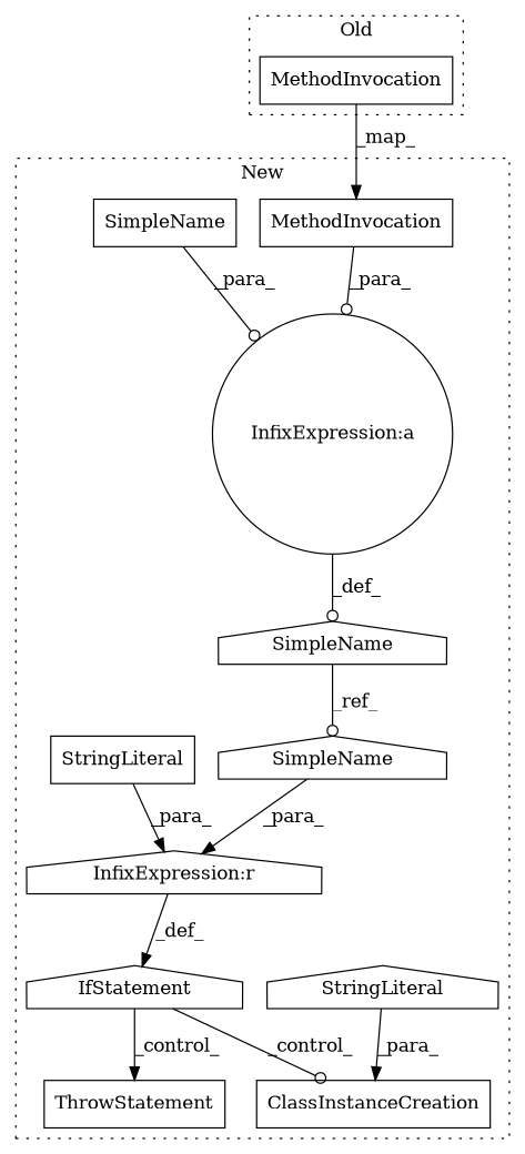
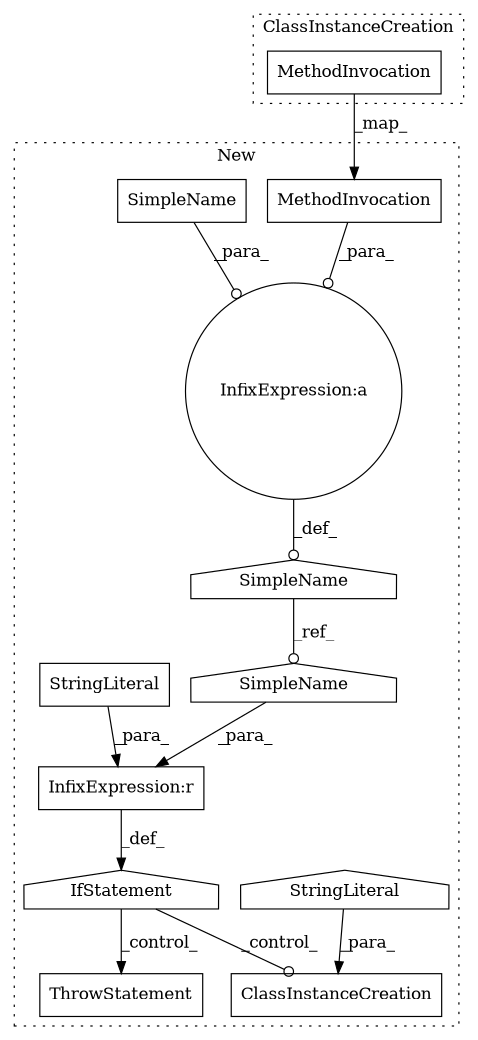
  digraph {
    node [a=42 l=4 shape=box]
    edge [arrowhead=normal]
    n1 [a=14 l="36,1" label=ClassInstanceCreation s="24830,24971"]
    n2 [a=25 l="4,18" label=IfStatement s="24786,24806" shape=house]
    n3 [a=32 l="15,1" label=MethodInvocation s="24727,24746"]
    n4 [l=21 label=SimpleName s=24751]
    n5 [l=8 label=SimpleName s=24706 shape=house]
    n6 [l=8 label=SimpleName s=24790 shape=house]
    n7 [a=45 l=105 label=StringLiteral s=24866 shape=house]
    n8 [a=45 label=StringLiteral s=24802]
    n9 [a=53 l=6 label=ThrowStatement s=24824]
    n10 [a=27 label="InfixExpression:a" s=24747 shape=circle]
-   n11 [a=27 label="InfixExpression:r" s=24798 shape=house]
+   n11 [a=27 label="InfixExpression:r" s=24798]
    n12 [a=32 l="15,1" label=MethodInvocation s="23163,23182"]
    subgraph cluster_1 {
      label=New
      style=dotted
      n1
      n2
      n3
      n4
      n5
      n6
      n7
      n8
      n9
      n10
      n11
    }
    subgraph cluster_2 {
-     label=Old
+     label=ClassInstanceCreation
      style=dotted
      n12
    }
    n2 -> n1 [arrowhead=odot label=_control_]
    n2 -> n9 [label=_control_]
    n3 -> n10 [arrowhead=odot label=_para_]
    n4 -> n10 [arrowhead=odot label=_para_]
    n5 -> n6 [arrowhead=odot label=_ref_]
    n6 -> n11 [label=_para_]
    n7 -> n1 [label=_para_]
    n8 -> n11 [label=_para_]
    n10 -> n5 [arrowhead=odot label=_def_]
    n11 -> n2 [label=_def_]
    n12 -> n3 [label=_map_]
  }
